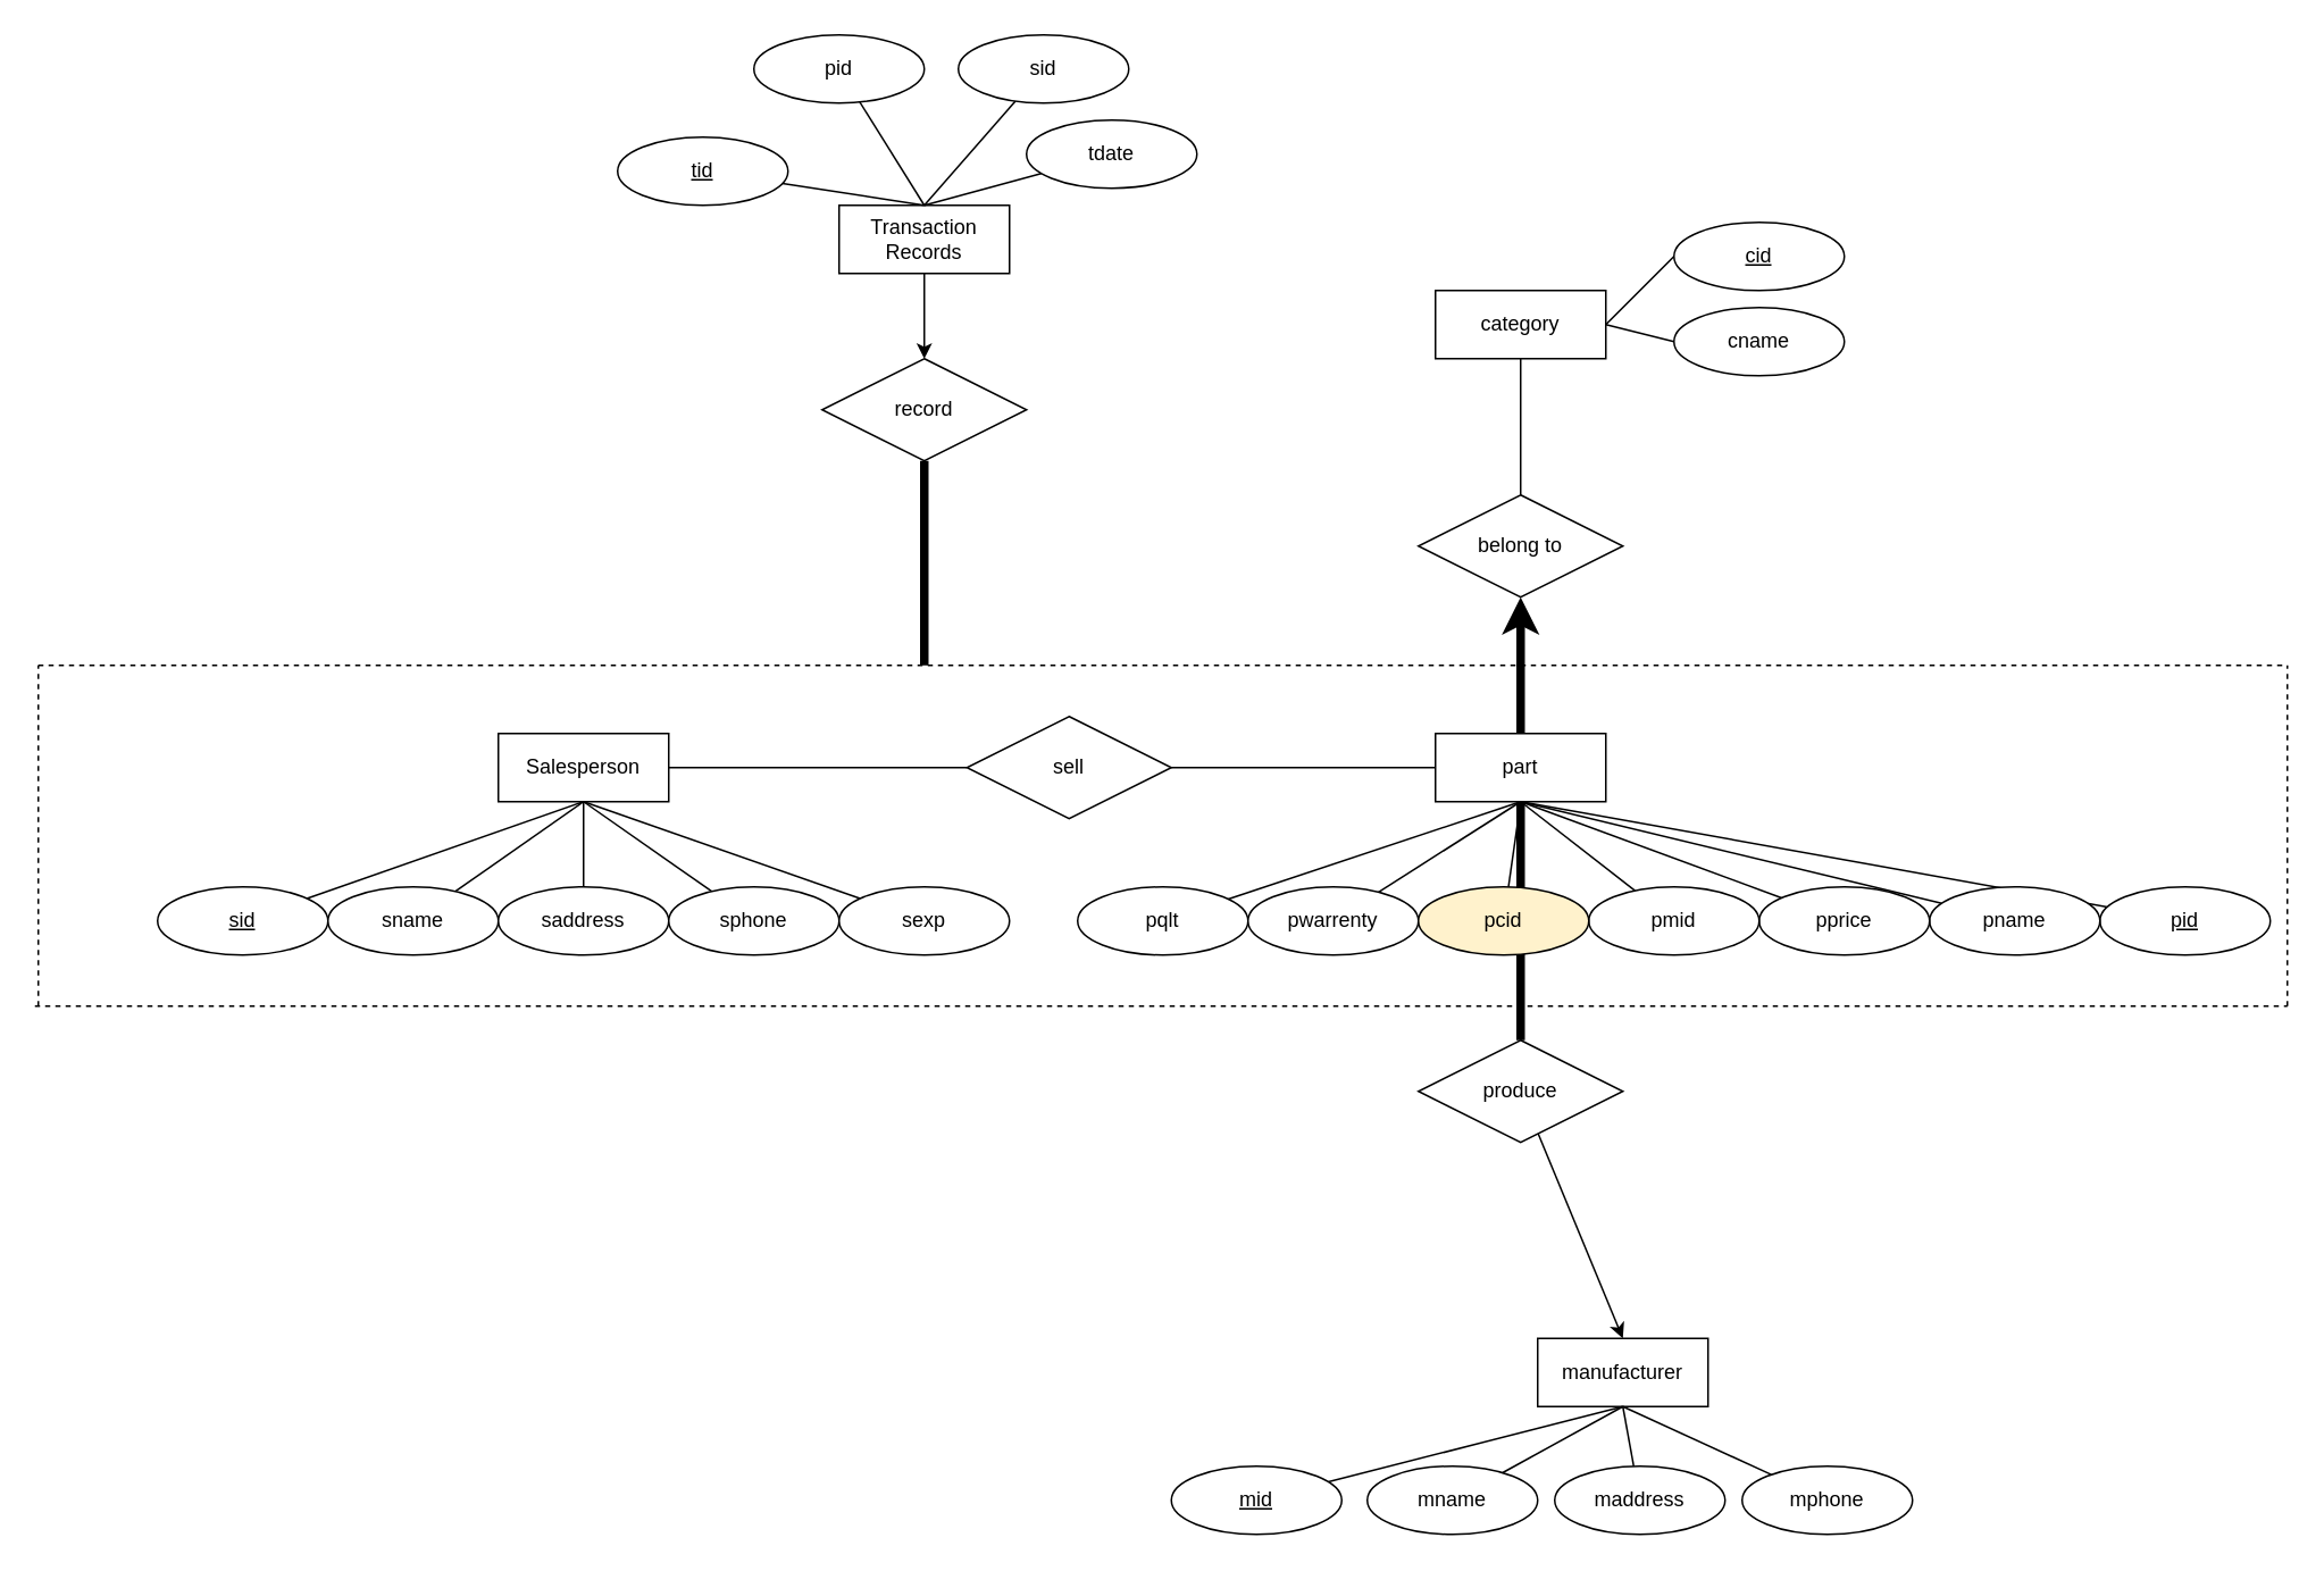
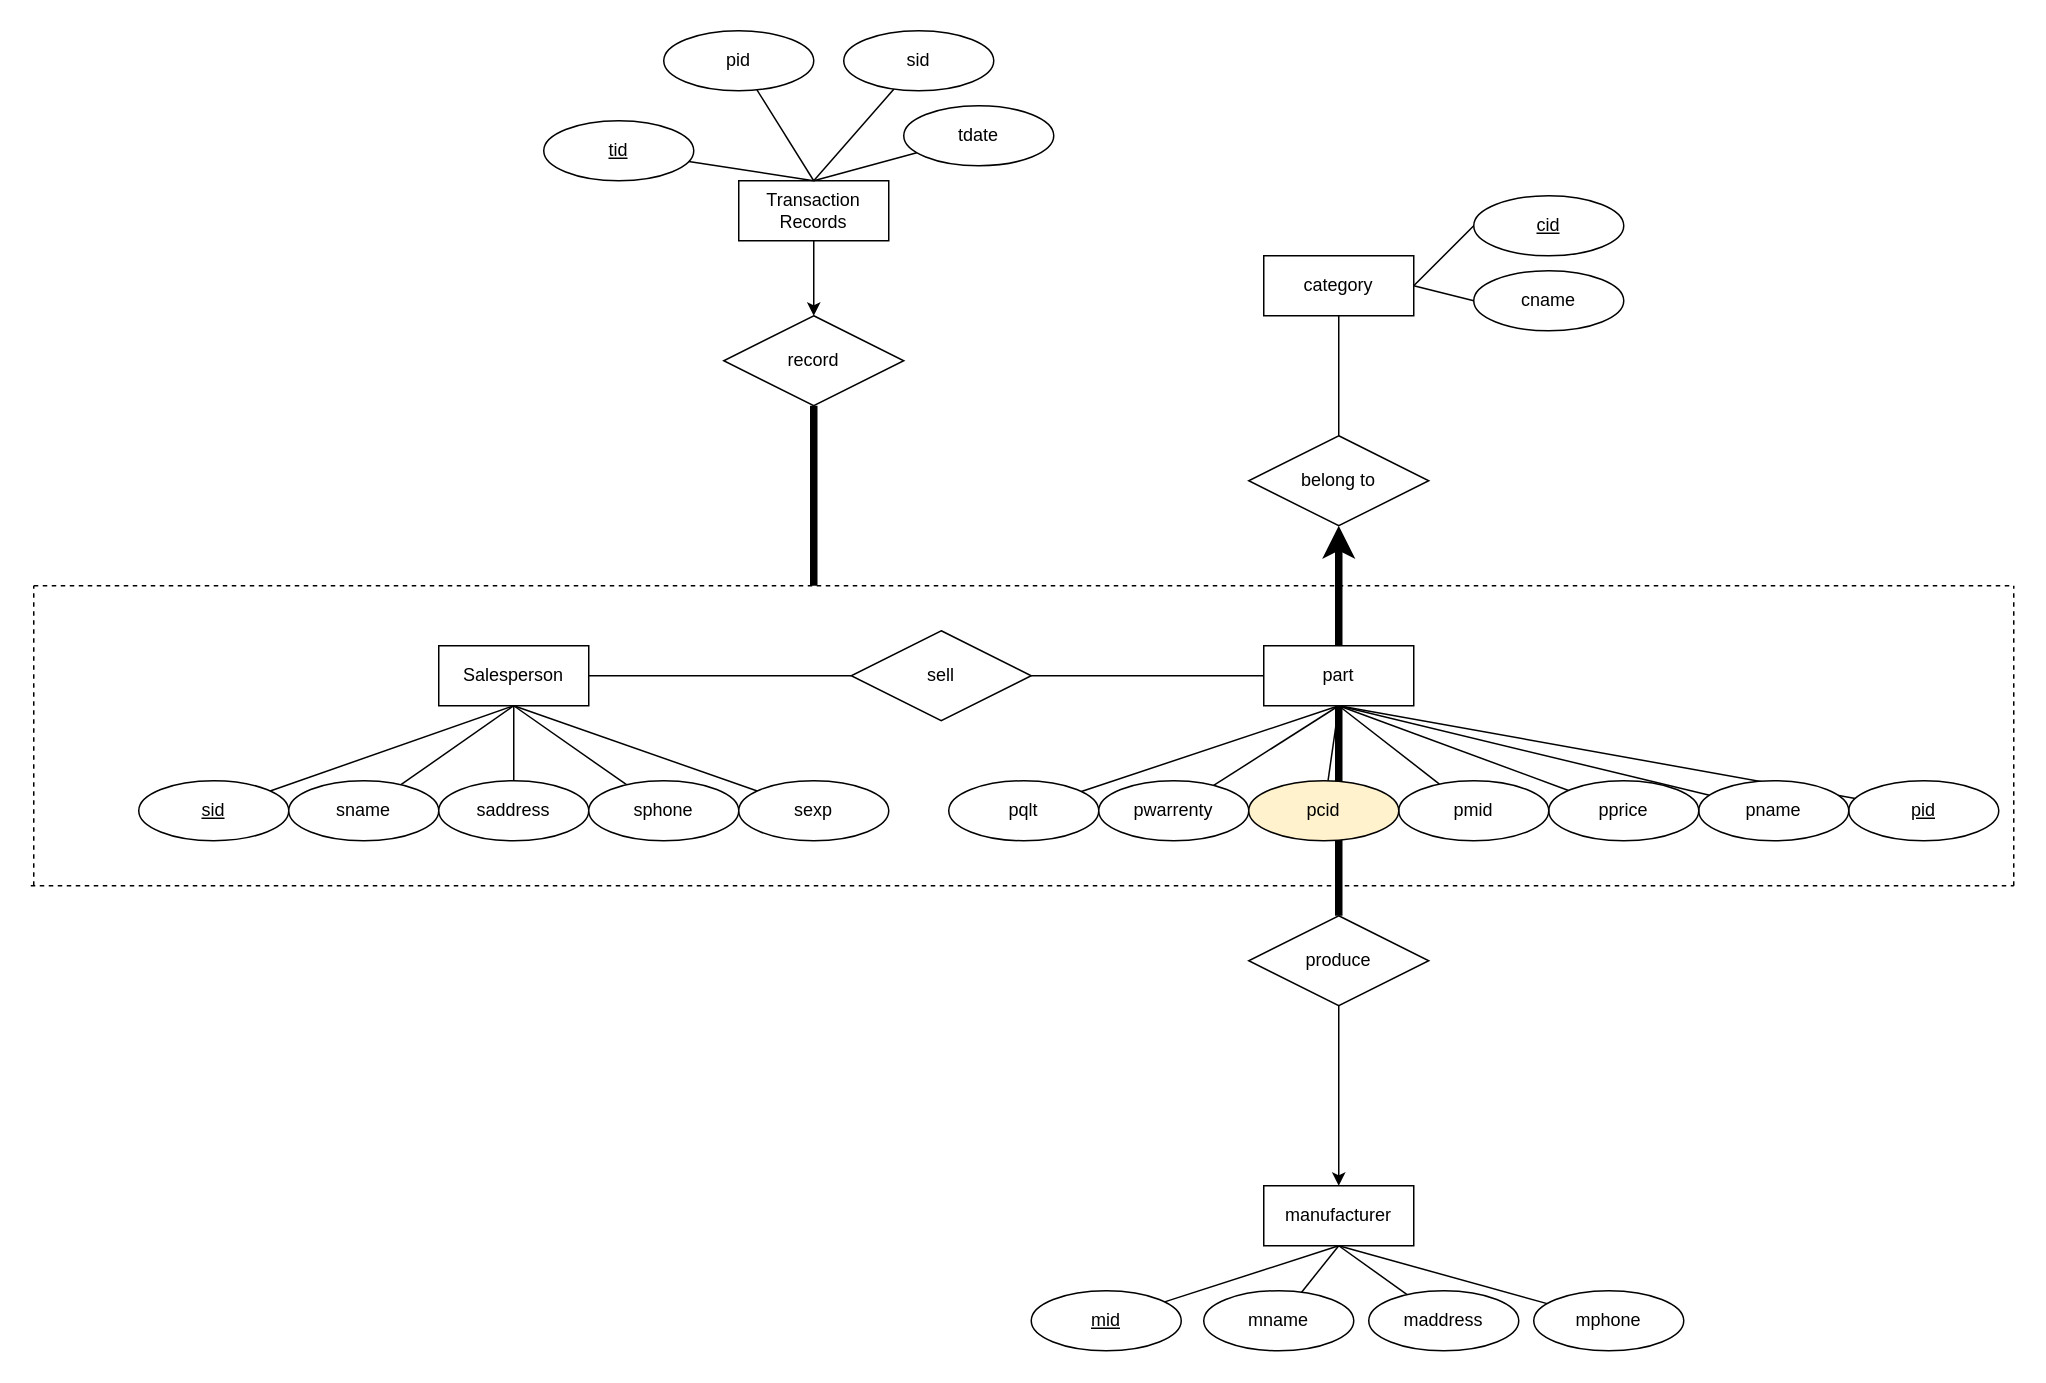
  <mxCell id="0" />
  <mxCell id="1" parent="0" />
  <mxCell id="2" style="edgeStyle=none;rounded=0;orthogonalLoop=1;jettySize=auto;html=1;endArrow=classic;endFill=1;" edge="1" parent="1" source="3" target="28"><mxGeometry relative="1" as="geometry" /></mxCell>
  <mxCell id="3" value="Transaction Records" style="whiteSpace=wrap;html=1;align=center;" vertex="1" parent="1"><mxGeometry x="492" y="120" width="100" height="40" as="geometry" /></mxCell>
  <mxCell id="4" style="edgeStyle=none;rounded=0;orthogonalLoop=1;jettySize=auto;html=1;entryX=0.5;entryY=0;entryDx=0;entryDy=0;endArrow=none;endFill=0;" edge="1" parent="1" source="5" target="3"><mxGeometry relative="1" as="geometry" /></mxCell>
  <mxCell id="5" value="&lt;u&gt;tid&lt;/u&gt;" style="ellipse;whiteSpace=wrap;html=1;align=center;" vertex="1" parent="1"><mxGeometry x="362" y="80" width="100" height="40" as="geometry" /></mxCell>
  <mxCell id="6" style="edgeStyle=none;rounded=0;orthogonalLoop=1;jettySize=auto;html=1;entryX=0.5;entryY=0;entryDx=0;entryDy=0;endArrow=none;endFill=0;" edge="1" parent="1" source="7" target="3"><mxGeometry relative="1" as="geometry" /></mxCell>
  <mxCell id="7" value="pid" style="ellipse;whiteSpace=wrap;html=1;align=center;" vertex="1" parent="1"><mxGeometry x="442" y="20" width="100" height="40" as="geometry" /></mxCell>
  <mxCell id="8" style="edgeStyle=none;rounded=0;orthogonalLoop=1;jettySize=auto;html=1;endArrow=none;endFill=0;entryX=0.5;entryY=0;entryDx=0;entryDy=0;" edge="1" parent="1" source="9" target="3"><mxGeometry relative="1" as="geometry"><mxPoint x="558.518" y="101.123" as="targetPoint" /></mxGeometry></mxCell>
  <mxCell id="9" value="sid" style="ellipse;whiteSpace=wrap;html=1;align=center;" vertex="1" parent="1"><mxGeometry x="562" y="20" width="100" height="40" as="geometry" /></mxCell>
  <mxCell id="10" style="edgeStyle=none;rounded=0;orthogonalLoop=1;jettySize=auto;html=1;endArrow=none;endFill=0;" edge="1" parent="1" source="11"><mxGeometry relative="1" as="geometry"><mxPoint x="542" y="120" as="targetPoint" /></mxGeometry></mxCell>
  <mxCell id="11" value="tdate" style="ellipse;whiteSpace=wrap;html=1;align=center;" vertex="1" parent="1"><mxGeometry x="602" width="100" height="40" as="geometry" y="70" /></mxCell>
  <mxCell id="12" value="" style="endArrow=none;dashed=1;html=1;rounded=0;" edge="1" parent="1"><mxGeometry width="50" height="50" relative="1" as="geometry"><mxPoint x="22" y="390" as="sourcePoint" /><mxPoint x="1342" y="390" as="targetPoint" /></mxGeometry></mxCell>
  <mxCell id="13" style="edgeStyle=none;rounded=0;orthogonalLoop=1;jettySize=auto;html=1;entryX=0;entryY=0.5;entryDx=0;entryDy=0;endArrow=none;endFill=0;" edge="1" parent="1" source="14" target="26"><mxGeometry relative="1" as="geometry" /></mxCell>
  <mxCell id="14" value="Salesperson" style="whiteSpace=wrap;html=1;align=center;" vertex="1" parent="1"><mxGeometry x="292" y="430" width="100" height="40" as="geometry" /></mxCell>
  <mxCell id="15" style="edgeStyle=none;rounded=0;orthogonalLoop=1;jettySize=auto;html=1;endArrow=none;endFill=0;" edge="1" parent="1" source="16"><mxGeometry relative="1" as="geometry"><mxPoint x="342" y="470" as="targetPoint" /></mxGeometry></mxCell>
  <mxCell id="16" value="&lt;u&gt;sid&lt;/u&gt;" style="ellipse;whiteSpace=wrap;html=1;align=center;" vertex="1" parent="1"><mxGeometry x="92" y="520" width="100" height="40" as="geometry" /></mxCell>
  <mxCell id="17" style="edgeStyle=none;rounded=0;orthogonalLoop=1;jettySize=auto;html=1;endArrow=none;endFill=0;entryX=0.5;entryY=1;entryDx=0;entryDy=0;" edge="1" parent="1" source="18" target="14"><mxGeometry relative="1" as="geometry" /></mxCell>
  <mxCell id="18" value="sname" style="ellipse;whiteSpace=wrap;html=1;align=center;" vertex="1" parent="1"><mxGeometry x="192" y="520" width="100" height="40" as="geometry" /></mxCell>
  <mxCell id="19" style="edgeStyle=none;rounded=0;orthogonalLoop=1;jettySize=auto;html=1;entryX=0.5;entryY=1;entryDx=0;entryDy=0;endArrow=none;endFill=0;" edge="1" parent="1" source="20" target="14"><mxGeometry relative="1" as="geometry" /></mxCell>
  <mxCell id="20" value="saddress" style="ellipse;whiteSpace=wrap;html=1;align=center;" vertex="1" parent="1"><mxGeometry x="292" y="520" width="100" height="40" as="geometry" /></mxCell>
  <mxCell id="21" style="edgeStyle=none;rounded=0;orthogonalLoop=1;jettySize=auto;html=1;entryX=0.5;entryY=1;entryDx=0;entryDy=0;endArrow=none;endFill=0;" edge="1" parent="1" source="22" target="14"><mxGeometry relative="1" as="geometry" /></mxCell>
  <mxCell id="22" value="sphone" style="ellipse;whiteSpace=wrap;html=1;align=center;" vertex="1" parent="1"><mxGeometry x="392" y="520" width="100" height="40" as="geometry" /></mxCell>
  <mxCell id="23" style="edgeStyle=none;rounded=0;orthogonalLoop=1;jettySize=auto;html=1;entryX=0.5;entryY=1;entryDx=0;entryDy=0;endArrow=none;endFill=0;" edge="1" parent="1" source="24" target="14"><mxGeometry relative="1" as="geometry" /></mxCell>
  <mxCell id="24" value="sexp" style="ellipse;whiteSpace=wrap;html=1;align=center;" vertex="1" parent="1"><mxGeometry x="492" y="520" width="100" height="40" as="geometry" /></mxCell>
  <mxCell id="25" style="edgeStyle=none;rounded=0;orthogonalLoop=1;jettySize=auto;html=1;entryX=0;entryY=0.5;entryDx=0;entryDy=0;endArrow=none;endFill=0;" edge="1" parent="1" source="26" target="30"><mxGeometry relative="1" as="geometry" /></mxCell>
  <mxCell id="26" value="sell" style="shape=rhombus;perimeter=rhombusPerimeter;whiteSpace=wrap;html=1;align=center;" vertex="1" parent="1"><mxGeometry x="567" y="420" width="120" height="60" as="geometry" /></mxCell>
  <mxCell id="27" style="edgeStyle=none;rounded=0;orthogonalLoop=1;jettySize=auto;html=1;endArrow=none;endFill=0;strokeWidth=5;" edge="1" parent="1" source="28"><mxGeometry relative="1" as="geometry"><mxPoint x="542" y="390" as="targetPoint" /></mxGeometry></mxCell>
  <mxCell id="28" value="record" style="shape=rhombus;perimeter=rhombusPerimeter;whiteSpace=wrap;html=1;align=center;" vertex="1" parent="1"><mxGeometry x="482" y="210" width="120" height="60" as="geometry" /></mxCell>
  <mxCell id="29" style="edgeStyle=none;rounded=0;orthogonalLoop=1;jettySize=auto;html=1;entryX=0.5;entryY=0;entryDx=0;entryDy=0;endArrow=none;endFill=0;strokeWidth=5;" edge="1" parent="1" source="30" target="54"><mxGeometry relative="1" as="geometry" /></mxCell>
  <mxCell id="30" value="part" style="whiteSpace=wrap;html=1;align=center;" vertex="1" parent="1"><mxGeometry x="842" y="430" width="100" height="40" as="geometry" /></mxCell>
  <mxCell id="31" style="edgeStyle=none;rounded=0;orthogonalLoop=1;jettySize=auto;html=1;entryX=0.5;entryY=1;entryDx=0;entryDy=0;endArrow=none;endFill=0;" edge="1" parent="1" source="32" target="30"><mxGeometry relative="1" as="geometry" /></mxCell>
  <mxCell id="32" value="&lt;u&gt;pid&lt;/u&gt;" style="ellipse;whiteSpace=wrap;html=1;align=center;" vertex="1" parent="1"><mxGeometry x="1232" y="520" width="100" height="40" as="geometry" /></mxCell>
  <mxCell id="33" style="edgeStyle=none;rounded=0;orthogonalLoop=1;jettySize=auto;html=1;entryX=0.5;entryY=1;entryDx=0;entryDy=0;endArrow=none;endFill=0;" edge="1" parent="1" source="34" target="30"><mxGeometry relative="1" as="geometry" /></mxCell>
  <mxCell id="34" value="pname" style="ellipse;whiteSpace=wrap;html=1;align=center;" vertex="1" parent="1"><mxGeometry x="1132" y="520" width="100" height="40" as="geometry" /></mxCell>
  <mxCell id="35" style="edgeStyle=none;rounded=0;orthogonalLoop=1;jettySize=auto;html=1;endArrow=none;endFill=0;" edge="1" parent="1" source="36"><mxGeometry relative="1" as="geometry"><mxPoint x="892" y="470" as="targetPoint" /></mxGeometry></mxCell>
  <mxCell id="36" value="pprice" style="ellipse;whiteSpace=wrap;html=1;align=center;" vertex="1" parent="1"><mxGeometry x="1032" y="520" width="100" height="40" as="geometry" /></mxCell>
  <mxCell id="37" style="edgeStyle=none;rounded=0;orthogonalLoop=1;jettySize=auto;html=1;entryX=0.5;entryY=1;entryDx=0;entryDy=0;endArrow=none;endFill=0;" edge="1" parent="1" source="38" target="30"><mxGeometry relative="1" as="geometry" /></mxCell>
  <mxCell id="38" value="pmid" style="ellipse;whiteSpace=wrap;html=1;align=center;" vertex="1" parent="1"><mxGeometry x="932" y="520" width="100" height="40" as="geometry" /></mxCell>
  <mxCell id="39" style="edgeStyle=none;rounded=0;orthogonalLoop=1;jettySize=auto;html=1;endArrow=none;endFill=0;entryX=0.5;entryY=1;entryDx=0;entryDy=0;" edge="1" parent="1" source="40" target="30"><mxGeometry relative="1" as="geometry"><mxPoint x="953.669" y="469.448" as="targetPoint" /></mxGeometry></mxCell>
  <mxCell id="40" value="pqlt" style="ellipse;whiteSpace=wrap;html=1;align=center;" vertex="1" parent="1"><mxGeometry x="632" y="520" width="100" height="40" as="geometry" /></mxCell>
  <mxCell id="41" style="edgeStyle=none;rounded=0;orthogonalLoop=1;jettySize=auto;html=1;entryX=0.5;entryY=1;entryDx=0;entryDy=0;endArrow=none;endFill=0;" edge="1" parent="1" source="42" target="30"><mxGeometry relative="1" as="geometry" /></mxCell>
  <mxCell id="42" value="pwarrenty" style="ellipse;whiteSpace=wrap;html=1;align=center;" vertex="1" parent="1"><mxGeometry x="732" y="520" width="100" height="40" as="geometry" /></mxCell>
  <mxCell id="43" style="edgeStyle=none;rounded=0;orthogonalLoop=1;jettySize=auto;html=1;endArrow=none;endFill=0;entryX=0.5;entryY=1;entryDx=0;entryDy=0;" edge="1" parent="1" source="44" target="30"><mxGeometry relative="1" as="geometry"><mxPoint x="889.148" y="489.967" as="targetPoint" /></mxGeometry></mxCell>
  <mxCell id="44" value="pcid" style="ellipse;whiteSpace=wrap;html=1;align=center;fillColor=#fff2cc;" vertex="1" parent="1"><mxGeometry x="832" y="520" width="100" height="40" as="geometry" /></mxCell>
  <mxCell id="45" style="edgeStyle=none;rounded=1;orthogonalLoop=1;jettySize=auto;html=1;entryX=0.5;entryY=0;entryDx=0;entryDy=0;endArrow=none;endFill=0;fontStyle=0;strokeColor=default;strokeWidth=5;startArrow=classic;startFill=1;" edge="1" parent="1" source="46" target="30"><mxGeometry relative="1" as="geometry" /></mxCell>
  <mxCell id="46" value="belong to" style="shape=rhombus;perimeter=rhombusPerimeter;whiteSpace=wrap;html=1;align=center;" vertex="1" parent="1"><mxGeometry x="832" y="290" width="120" height="60" as="geometry" /></mxCell>
  <mxCell id="47" style="edgeStyle=none;rounded=0;orthogonalLoop=1;jettySize=auto;html=1;entryX=0;entryY=0.5;entryDx=0;entryDy=0;endArrow=none;endFill=0;exitX=1;exitY=0.5;exitDx=0;exitDy=0;" edge="1" parent="1" source="50" target="51"><mxGeometry relative="1" as="geometry" /></mxCell>
  <mxCell id="48" style="edgeStyle=none;rounded=0;orthogonalLoop=1;jettySize=auto;html=1;entryX=0;entryY=0.5;entryDx=0;entryDy=0;endArrow=none;endFill=0;exitX=1;exitY=0.5;exitDx=0;exitDy=0;" edge="1" parent="1" source="50" target="52"><mxGeometry relative="1" as="geometry" /></mxCell>
  <mxCell id="49" style="edgeStyle=none;rounded=0;orthogonalLoop=1;jettySize=auto;html=1;entryX=0.5;entryY=0;entryDx=0;entryDy=0;endArrow=none;endFill=0;" edge="1" parent="1" source="50" target="46"><mxGeometry relative="1" as="geometry" /></mxCell>
  <mxCell id="50" value="category" style="whiteSpace=wrap;html=1;align=center;" vertex="1" parent="1"><mxGeometry x="842" y="170" width="100" height="40" as="geometry" /></mxCell>
  <mxCell id="51" value="cid" style="ellipse;whiteSpace=wrap;html=1;align=center;fontStyle=4;" vertex="1" parent="1"><mxGeometry x="982" y="130" width="100" height="40" as="geometry" /></mxCell>
  <mxCell id="52" value="cname" style="ellipse;whiteSpace=wrap;html=1;align=center;" vertex="1" parent="1"><mxGeometry x="982" y="180" width="100" height="40" as="geometry" /></mxCell>
  <mxCell id="53" style="edgeStyle=none;rounded=0;orthogonalLoop=1;jettySize=auto;html=1;entryX=0.5;entryY=0;entryDx=0;entryDy=0;endArrow=classic;endFill=1;" edge="1" parent="1" source="54" target="55"><mxGeometry relative="1" as="geometry" /></mxCell>
  <mxCell id="54" value="produce" style="shape=rhombus;perimeter=rhombusPerimeter;whiteSpace=wrap;html=1;align=center;" vertex="1" parent="1"><mxGeometry x="832" y="610" width="120" height="60" as="geometry" /></mxCell>
- <mxCell id="55" value="manufacturer" style="whiteSpace=wrap;html=1;align=center;" vertex="1" parent="1"><mxGeometry x="902" y="785" width="100" height="40" as="geometry" /></mxCell>
+ <mxCell id="55" value="manufacturer" style="whiteSpace=wrap;html=1;align=center;" vertex="1" parent="1"><mxGeometry x="842" y="790" width="100" height="40" as="geometry" /></mxCell>
  <mxCell id="56" style="edgeStyle=none;rounded=0;orthogonalLoop=1;jettySize=auto;html=1;entryX=0.5;entryY=1;entryDx=0;entryDy=0;endArrow=none;endFill=0;" edge="1" parent="1" source="57" target="55"><mxGeometry relative="1" as="geometry" /></mxCell>
  <mxCell id="57" value="mid" style="ellipse;whiteSpace=wrap;html=1;align=center;fontStyle=4" vertex="1" parent="1"><mxGeometry x="687" y="860" width="100" height="40" as="geometry" /></mxCell>
  <mxCell id="58" style="edgeStyle=none;rounded=0;orthogonalLoop=1;jettySize=auto;html=1;entryX=0.5;entryY=1;entryDx=0;entryDy=0;endArrow=none;endFill=0;" edge="1" parent="1" source="59" target="55"><mxGeometry relative="1" as="geometry" /></mxCell>
  <mxCell id="59" value="mname" style="ellipse;whiteSpace=wrap;html=1;align=center;" vertex="1" parent="1"><mxGeometry x="802" y="860" width="100" height="40" as="geometry" /></mxCell>
  <mxCell id="60" style="edgeStyle=none;rounded=0;orthogonalLoop=1;jettySize=auto;html=1;entryX=0.5;entryY=1;entryDx=0;entryDy=0;endArrow=none;endFill=0;" edge="1" parent="1" source="61" target="55"><mxGeometry relative="1" as="geometry" /></mxCell>
  <mxCell id="61" value="maddress" style="ellipse;whiteSpace=wrap;html=1;align=center;" vertex="1" parent="1"><mxGeometry x="912" y="860" width="100" height="40" as="geometry" /></mxCell>
  <mxCell id="62" style="edgeStyle=none;rounded=0;orthogonalLoop=1;jettySize=auto;html=1;entryX=0.5;entryY=1;entryDx=0;entryDy=0;endArrow=none;endFill=0;" edge="1" parent="1" source="63" target="55"><mxGeometry relative="1" as="geometry" /></mxCell>
  <mxCell id="63" value="mphone" style="ellipse;whiteSpace=wrap;html=1;align=center;" vertex="1" parent="1"><mxGeometry x="1022" y="860" width="100" height="40" as="geometry" /></mxCell>
  <mxCell id="64" value="" style="endArrow=none;dashed=1;html=1;rounded=0;" edge="1" parent="1"><mxGeometry width="50" height="50" relative="1" as="geometry"><mxPoint x="1342" y="590" as="sourcePoint" /><mxPoint x="1342" y="390" as="targetPoint" /></mxGeometry></mxCell>
  <mxCell id="65" value="" style="endArrow=none;dashed=1;html=1;rounded=0;" edge="1" parent="1"><mxGeometry width="50" height="50" relative="1" as="geometry"><mxPoint x="20" y="590" as="sourcePoint" /><mxPoint x="1342" y="590" as="targetPoint" /></mxGeometry></mxCell>
  <mxCell id="66" value="" style="endArrow=none;dashed=1;html=1;rounded=0;" edge="1" parent="1"><mxGeometry width="50" height="50" relative="1" as="geometry"><mxPoint x="22" y="590" as="sourcePoint" /><mxPoint x="22" y="390" as="targetPoint" /></mxGeometry></mxCell>
